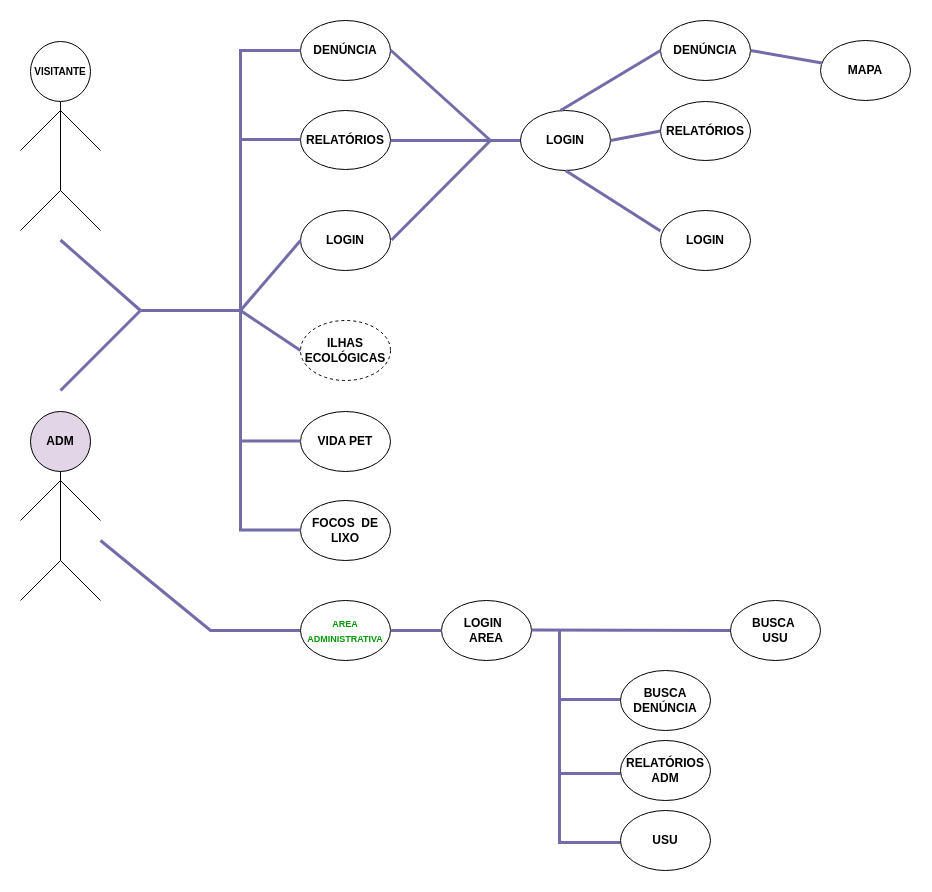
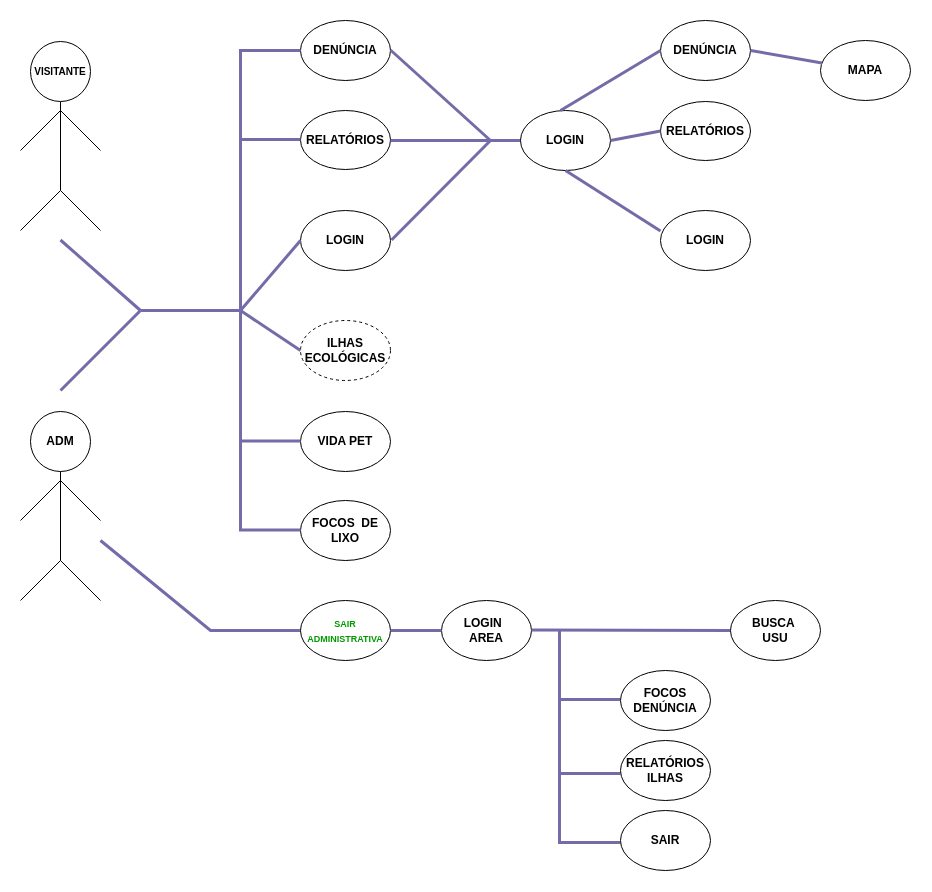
  <mxCell id="0" />
  <mxCell id="1" parent="0" />
  <mxCell id="2" value="&lt;font style=&quot;font-size: 10px;&quot;&gt;&lt;b&gt;VISITANTE&lt;/b&gt;&lt;/font&gt;" style="ellipse;whiteSpace=wrap;html=1;aspect=fixed;" vertex="1" parent="1"><mxGeometry x="30" y="41" width="60" height="60" as="geometry" /></mxCell>
  <mxCell id="3" value="" style="endArrow=none;html=1;rounded=0;exitX=0.5;exitY=1;exitDx=0;exitDy=0;" edge="1" parent="1" source="2"><mxGeometry width="50" height="50" relative="1" as="geometry"><mxPoint x="230" y="220" as="sourcePoint" /><mxPoint x="60" y="190" as="targetPoint" /></mxGeometry></mxCell>
  <mxCell id="4" value="" style="endArrow=none;html=1;rounded=0;" edge="1" parent="1"><mxGeometry width="50" height="50" relative="1" as="geometry"><mxPoint x="60" y="190" as="sourcePoint" /><mxPoint x="100" y="230" as="targetPoint" /><Array as="points"><mxPoint x="60" y="190" /></Array></mxGeometry></mxCell>
  <mxCell id="5" value="" style="endArrow=none;html=1;rounded=0;" edge="1" parent="1"><mxGeometry width="50" height="50" relative="1" as="geometry"><mxPoint x="20" y="230" as="sourcePoint" /><mxPoint x="60" y="190" as="targetPoint" /></mxGeometry></mxCell>
  <mxCell id="6" value="" style="endArrow=none;html=1;rounded=0;" edge="1" parent="1"><mxGeometry width="50" height="50" relative="1" as="geometry"><mxPoint x="60" y="110" as="sourcePoint" /><mxPoint x="100" y="150" as="targetPoint" /></mxGeometry></mxCell>
  <mxCell id="7" value="" style="endArrow=none;html=1;rounded=0;" edge="1" parent="1"><mxGeometry width="50" height="50" relative="1" as="geometry"><mxPoint x="20" y="150" as="sourcePoint" /><mxPoint x="60" y="110" as="targetPoint" /></mxGeometry></mxCell>
- <mxCell id="8" value="&lt;b&gt;ADM&lt;/b&gt;" style="ellipse;whiteSpace=wrap;html=1;aspect=fixed;align=center;fillColor=#e1d5e7;" vertex="1" parent="1"><mxGeometry x="30" y="411" width="60" height="60" as="geometry" /></mxCell>
+ <mxCell id="8" value="&lt;b&gt;ADM&lt;/b&gt;" style="ellipse;whiteSpace=wrap;html=1;aspect=fixed;align=center;" vertex="1" parent="1"><mxGeometry x="30" y="411" width="60" height="60" as="geometry" /></mxCell>
  <mxCell id="9" value="" style="endArrow=none;html=1;rounded=0;exitX=0.5;exitY=1;exitDx=0;exitDy=0;" edge="1" parent="1" source="8"><mxGeometry width="50" height="50" relative="1" as="geometry"><mxPoint x="230" y="590" as="sourcePoint" /><mxPoint x="60" y="560" as="targetPoint" /></mxGeometry></mxCell>
  <mxCell id="10" value="" style="endArrow=none;html=1;rounded=0;" edge="1" parent="1"><mxGeometry width="50" height="50" relative="1" as="geometry"><mxPoint x="60" y="560" as="sourcePoint" /><mxPoint x="100" y="600" as="targetPoint" /><Array as="points"><mxPoint x="60" y="560" /></Array></mxGeometry></mxCell>
  <mxCell id="11" value="" style="endArrow=none;html=1;rounded=0;" edge="1" parent="1"><mxGeometry width="50" height="50" relative="1" as="geometry"><mxPoint x="20" y="600" as="sourcePoint" /><mxPoint x="60" y="560" as="targetPoint" /></mxGeometry></mxCell>
  <mxCell id="12" value="" style="endArrow=none;html=1;rounded=0;" edge="1" parent="1"><mxGeometry width="50" height="50" relative="1" as="geometry"><mxPoint x="60" y="480" as="sourcePoint" /><mxPoint x="100" y="520" as="targetPoint" /></mxGeometry></mxCell>
  <mxCell id="13" value="" style="endArrow=none;html=1;rounded=0;" edge="1" parent="1"><mxGeometry width="50" height="50" relative="1" as="geometry"><mxPoint x="20" y="520" as="sourcePoint" /><mxPoint x="60" y="480" as="targetPoint" /></mxGeometry></mxCell>
  <mxCell id="14" value="&lt;b&gt;DENÚNCIA&lt;/b&gt;" style="ellipse;whiteSpace=wrap;html=1;perimeterSpacing=0;" vertex="1" parent="1"><mxGeometry x="300" y="20" width="90" height="60" as="geometry" /></mxCell>
  <mxCell id="15" value="&lt;b style=&quot;border-color: var(--border-color);&quot;&gt;RELATÓRIOS&lt;/b&gt;" style="ellipse;whiteSpace=wrap;html=1;" vertex="1" parent="1"><mxGeometry x="300" y="110" width="90" height="59" as="geometry" /></mxCell>
  <mxCell id="16" value="&lt;b&gt;VIDA PET&lt;/b&gt;" style="ellipse;whiteSpace=wrap;html=1;" vertex="1" parent="1"><mxGeometry x="300" y="411" width="90" height="60" as="geometry" /></mxCell>
  <mxCell id="17" value="&lt;b&gt;ILHAS&lt;br&gt;ECOLÓGICAS&lt;br&gt;&lt;/b&gt;" style="ellipse;whiteSpace=wrap;html=1;dashed=1;" vertex="1" parent="1"><mxGeometry x="300" y="320" width="90" height="60" as="geometry" /></mxCell>
  <mxCell id="18" value="&lt;b style=&quot;border-color: var(--border-color);&quot;&gt;LOGIN&lt;/b&gt;" style="ellipse;whiteSpace=wrap;html=1;" vertex="1" parent="1"><mxGeometry x="300" y="210" width="90" height="60" as="geometry" /></mxCell>
  <mxCell id="19" value="&lt;b&gt;FOCOS&amp;nbsp; DE LIXO&lt;/b&gt;" style="ellipse;whiteSpace=wrap;html=1;" vertex="1" parent="1"><mxGeometry x="300" y="500" width="90" height="60" as="geometry" /></mxCell>
  <mxCell id="20" value="" style="endArrow=none;html=1;rounded=0;strokeColor=#736CA8;fontColor=#1A1A1A;strokeWidth=3;" edge="1" parent="1"><mxGeometry width="50" height="50" relative="1" as="geometry"><mxPoint x="140" y="310" as="sourcePoint" /><mxPoint x="240" y="310" as="targetPoint" /><Array as="points"><mxPoint x="200" y="310" /></Array></mxGeometry></mxCell>
  <mxCell id="21" value="" style="endArrow=none;html=1;rounded=0;strokeColor=#736CA8;fontColor=#1A1A1A;strokeWidth=3;" edge="1" parent="1"><mxGeometry width="50" height="50" relative="1" as="geometry"><mxPoint x="60" y="239.5" as="sourcePoint" /><mxPoint x="140" y="310" as="targetPoint" /><Array as="points" /></mxGeometry></mxCell>
  <mxCell id="22" value="" style="endArrow=none;html=1;rounded=0;strokeColor=#736CA8;fontColor=#1A1A1A;strokeWidth=3;" edge="1" parent="1"><mxGeometry width="50" height="50" relative="1" as="geometry"><mxPoint x="140" y="310" as="sourcePoint" /><mxPoint x="60" y="390" as="targetPoint" /><Array as="points" /></mxGeometry></mxCell>
  <mxCell id="23" value="" style="endArrow=none;html=1;rounded=0;strokeColor=#736CA8;fontColor=#1A1A1A;strokeWidth=3;entryX=0;entryY=0.5;entryDx=0;entryDy=0;" edge="1" parent="1" target="18"><mxGeometry width="50" height="50" relative="1" as="geometry"><mxPoint x="240" y="310" as="sourcePoint" /><mxPoint x="360" y="310" as="targetPoint" /><Array as="points" /></mxGeometry></mxCell>
  <mxCell id="24" value="" style="endArrow=none;html=1;rounded=0;strokeColor=#736CA8;fontColor=#1A1A1A;strokeWidth=3;" edge="1" parent="1"><mxGeometry width="50" height="50" relative="1" as="geometry"><mxPoint x="240" y="310" as="sourcePoint" /><mxPoint x="300" y="139" as="targetPoint" /><Array as="points"><mxPoint x="240" y="139" /></Array></mxGeometry></mxCell>
  <mxCell id="25" value="" style="endArrow=none;html=1;rounded=0;strokeColor=#736CA8;fontColor=#1A1A1A;strokeWidth=3;entryX=0;entryY=0.5;entryDx=0;entryDy=0;" edge="1" parent="1" target="17"><mxGeometry width="50" height="50" relative="1" as="geometry"><mxPoint x="240" y="310" as="sourcePoint" /><mxPoint x="360" y="310" as="targetPoint" /><Array as="points" /></mxGeometry></mxCell>
  <mxCell id="26" value="" style="endArrow=none;html=1;rounded=0;strokeColor=#736CA8;fontColor=#1A1A1A;strokeWidth=3;" edge="1" parent="1"><mxGeometry width="50" height="50" relative="1" as="geometry"><mxPoint x="240" y="310" as="sourcePoint" /><mxPoint x="300" y="440.5" as="targetPoint" /><Array as="points"><mxPoint x="240" y="440.5" /></Array></mxGeometry></mxCell>
  <mxCell id="27" value="" style="endArrow=none;html=1;rounded=0;strokeColor=#736CA8;fontColor=#1A1A1A;strokeWidth=3;" edge="1" parent="1"><mxGeometry width="50" height="50" relative="1" as="geometry"><mxPoint x="240" y="440" as="sourcePoint" /><mxPoint x="300" y="529.5" as="targetPoint" /><Array as="points"><mxPoint x="240" y="529.5" /></Array></mxGeometry></mxCell>
  <mxCell id="28" value="" style="endArrow=none;html=1;rounded=0;strokeColor=#736CA8;fontColor=#1A1A1A;strokeWidth=3;entryX=0;entryY=0.5;entryDx=0;entryDy=0;" edge="1" parent="1" target="14"><mxGeometry width="50" height="50" relative="1" as="geometry"><mxPoint x="240" y="140" as="sourcePoint" /><mxPoint x="290" y="50" as="targetPoint" /><Array as="points"><mxPoint x="240" y="50" /></Array></mxGeometry></mxCell>
  <mxCell id="29" value="" style="endArrow=none;html=1;rounded=0;strokeColor=#736CA8;fontColor=#1A1A1A;strokeWidth=3;" edge="1" parent="1"><mxGeometry width="50" height="50" relative="1" as="geometry"><mxPoint x="390" y="49.5" as="sourcePoint" /><mxPoint x="490" y="140" as="targetPoint" /><Array as="points" /></mxGeometry></mxCell>
  <mxCell id="30" value="" style="endArrow=none;html=1;rounded=0;strokeColor=#736CA8;fontColor=#1A1A1A;strokeWidth=3;" edge="1" parent="1"><mxGeometry width="50" height="50" relative="1" as="geometry"><mxPoint x="390" y="140" as="sourcePoint" /><mxPoint x="490" y="140" as="targetPoint" /><Array as="points"><mxPoint x="450" y="140" /></Array></mxGeometry></mxCell>
  <mxCell id="31" value="" style="endArrow=none;html=1;rounded=0;strokeColor=#736CA8;fontColor=#1A1A1A;strokeWidth=3;" edge="1" parent="1"><mxGeometry width="50" height="50" relative="1" as="geometry"><mxPoint x="391" y="239.5" as="sourcePoint" /><mxPoint x="490" y="140" as="targetPoint" /><Array as="points" /></mxGeometry></mxCell>
  <mxCell id="32" value="" style="endArrow=none;html=1;rounded=0;strokeColor=#736CA8;fontColor=#1A1A1A;strokeWidth=3;" edge="1" parent="1"><mxGeometry width="50" height="50" relative="1" as="geometry"><mxPoint x="423" y="140" as="sourcePoint" /><mxPoint x="523" y="140" as="targetPoint" /><Array as="points"><mxPoint x="483" y="140" /></Array></mxGeometry></mxCell>
  <mxCell id="33" value="&lt;b style=&quot;border-color: var(--border-color);&quot;&gt;LOGIN&lt;/b&gt;" style="ellipse;whiteSpace=wrap;html=1;" vertex="1" parent="1"><mxGeometry x="520" y="110" width="90" height="60" as="geometry" /></mxCell>
  <mxCell id="34" value="&lt;b&gt;DENÚNCIA&lt;/b&gt;" style="ellipse;whiteSpace=wrap;html=1;perimeterSpacing=0;" vertex="1" parent="1"><mxGeometry x="660" y="20" width="90" height="60" as="geometry" /></mxCell>
  <mxCell id="35" value="&lt;b style=&quot;border-color: var(--border-color);&quot;&gt;RELATÓRIOS&lt;/b&gt;" style="ellipse;whiteSpace=wrap;html=1;" vertex="1" parent="1"><mxGeometry x="660" y="101" width="90" height="59" as="geometry" /></mxCell>
  <mxCell id="36" value="&lt;b style=&quot;border-color: var(--border-color);&quot;&gt;LOGIN&lt;/b&gt;" style="ellipse;whiteSpace=wrap;html=1;" vertex="1" parent="1"><mxGeometry x="660" y="210" width="90" height="60" as="geometry" /></mxCell>
  <mxCell id="37" value="" style="endArrow=none;html=1;rounded=0;strokeColor=#736CA8;fontColor=#1A1A1A;strokeWidth=3;exitX=0.5;exitY=1;exitDx=0;exitDy=0;" edge="1" parent="1" source="33"><mxGeometry width="50" height="50" relative="1" as="geometry"><mxPoint x="570" y="180" as="sourcePoint" /><mxPoint x="660" y="230.5" as="targetPoint" /><Array as="points" /></mxGeometry></mxCell>
  <mxCell id="38" value="" style="endArrow=none;html=1;rounded=0;strokeColor=#736CA8;fontColor=#1A1A1A;strokeWidth=3;exitX=0;exitY=0.5;exitDx=0;exitDy=0;" edge="1" parent="1" source="34"><mxGeometry width="50" height="50" relative="1" as="geometry"><mxPoint x="630" y="49.5" as="sourcePoint" /><mxPoint x="560" y="110" as="targetPoint" /><Array as="points" /></mxGeometry></mxCell>
  <mxCell id="39" value="" style="endArrow=none;html=1;rounded=0;strokeColor=#736CA8;fontColor=#1A1A1A;strokeWidth=3;exitX=1;exitY=0.5;exitDx=0;exitDy=0;entryX=0;entryY=0.5;entryDx=0;entryDy=0;" edge="1" parent="1" source="33" target="35"><mxGeometry width="50" height="50" relative="1" as="geometry"><mxPoint x="585" y="190" as="sourcePoint" /><mxPoint x="680" y="250.5" as="targetPoint" /><Array as="points" /></mxGeometry></mxCell>
  <mxCell id="40" value="&lt;b&gt;MAPA&lt;/b&gt;" style="ellipse;whiteSpace=wrap;html=1;perimeterSpacing=0;" vertex="1" parent="1"><mxGeometry x="820" y="40" width="90" height="60" as="geometry" /></mxCell>
  <mxCell id="41" value="" style="endArrow=none;html=1;rounded=0;strokeColor=#736CA8;fontColor=#1A1A1A;strokeWidth=3;exitX=1;exitY=0.5;exitDx=0;exitDy=0;" edge="1" parent="1" target="40"><mxGeometry width="50" height="50" relative="1" as="geometry"><mxPoint x="750" y="50" as="sourcePoint" /><mxPoint x="800" y="41" as="targetPoint" /><Array as="points" /></mxGeometry></mxCell>
  <mxCell id="42" value="" style="endArrow=none;html=1;rounded=0;strokeColor=#736CA8;fontColor=#1A1A1A;strokeWidth=3;" edge="1" parent="1"><mxGeometry width="50" height="50" relative="1" as="geometry"><mxPoint x="100" y="540" as="sourcePoint" /><mxPoint x="300" y="630" as="targetPoint" /><Array as="points"><mxPoint x="210" y="630" /></Array></mxGeometry></mxCell>
- <mxCell id="43" value="&lt;b style=&quot;font-size: 9px;&quot;&gt;&lt;font style=&quot;font-size: 9px;&quot;&gt;&lt;font color=&quot;#009900&quot;&gt;AREA&lt;br&gt;ADMINISTRATIVA&lt;/font&gt;&lt;br&gt;&lt;/font&gt;&lt;/b&gt;" style="ellipse;whiteSpace=wrap;html=1;" vertex="1" parent="1"><mxGeometry x="300" y="600" width="90" height="60" as="geometry" /></mxCell>
+ <mxCell id="43" value="&lt;b style=&quot;font-size: 9px;&quot;&gt;&lt;font style=&quot;font-size: 9px;&quot;&gt;&lt;font color=&quot;#009900&quot;&gt;SAIR&lt;br&gt;ADMINISTRATIVA&lt;/font&gt;&lt;br&gt;&lt;/font&gt;&lt;/b&gt;" style="ellipse;whiteSpace=wrap;html=1;" vertex="1" parent="1"><mxGeometry x="300" y="600" width="90" height="60" as="geometry" /></mxCell>
  <mxCell id="44" value="&lt;b&gt;LOGIN&amp;nbsp;&amp;nbsp;&lt;br&gt;AREA&lt;br&gt;&lt;/b&gt;" style="ellipse;whiteSpace=wrap;html=1;" vertex="1" parent="1"><mxGeometry x="441" y="600" width="90" height="60" as="geometry" /></mxCell>
  <mxCell id="45" value="" style="endArrow=none;html=1;rounded=0;strokeColor=#736CA8;fontColor=#1A1A1A;strokeWidth=3;entryX=0;entryY=0.5;entryDx=0;entryDy=0;" edge="1" parent="1" target="44"><mxGeometry width="50" height="50" relative="1" as="geometry"><mxPoint x="390" y="630" as="sourcePoint" /><mxPoint x="450" y="670" as="targetPoint" /><Array as="points" /></mxGeometry></mxCell>
  <mxCell id="46" value="" style="endArrow=none;html=1;rounded=0;strokeColor=#736CA8;fontColor=#1A1A1A;strokeWidth=3;entryX=0;entryY=0.5;entryDx=0;entryDy=0;" edge="1" parent="1" target="48"><mxGeometry width="50" height="50" relative="1" as="geometry"><mxPoint x="531" y="629.5" as="sourcePoint" /><mxPoint x="600" y="630" as="targetPoint" /><Array as="points" /></mxGeometry></mxCell>
  <mxCell id="47" value="" style="endArrow=none;html=1;rounded=0;strokeColor=#736CA8;fontColor=#1A1A1A;strokeWidth=3;" edge="1" parent="1"><mxGeometry width="50" height="50" relative="1" as="geometry"><mxPoint x="559" y="630" as="sourcePoint" /><mxPoint x="620" y="699" as="targetPoint" /><Array as="points"><mxPoint x="559" y="699" /></Array></mxGeometry></mxCell>
  <mxCell id="48" value="&lt;b&gt;BUSCA&amp;nbsp;&lt;br&gt;USU&lt;br&gt;&lt;/b&gt;" style="ellipse;whiteSpace=wrap;html=1;" vertex="1" parent="1"><mxGeometry x="730" y="600" width="90" height="60" as="geometry" /></mxCell>
  <mxCell id="49" value="" style="endArrow=none;html=1;rounded=0;strokeColor=#736CA8;fontColor=#1A1A1A;strokeWidth=3;" edge="1" parent="1"><mxGeometry width="50" height="50" relative="1" as="geometry"><mxPoint x="559" y="700" as="sourcePoint" /><mxPoint x="620" y="773" as="targetPoint" /><Array as="points"><mxPoint x="559" y="773" /></Array></mxGeometry></mxCell>
  <mxCell id="50" value="" style="endArrow=none;html=1;rounded=0;strokeColor=#736CA8;fontColor=#1A1A1A;strokeWidth=3;" edge="1" parent="1"><mxGeometry width="50" height="50" relative="1" as="geometry"><mxPoint x="559" y="772" as="sourcePoint" /><mxPoint x="620" y="842" as="targetPoint" /><Array as="points"><mxPoint x="559" y="842" /></Array></mxGeometry></mxCell>
- <mxCell id="51" value="&lt;b&gt;BUSCA&lt;br&gt;DENÚNCIA&lt;br&gt;&lt;/b&gt;" style="ellipse;whiteSpace=wrap;html=1;" vertex="1" parent="1"><mxGeometry x="620" y="670" width="90" height="60" as="geometry" /></mxCell>
- <mxCell id="52" value="&lt;b&gt;RELATÓRIOS&lt;br&gt;ADM&lt;br&gt;&lt;/b&gt;" style="ellipse;whiteSpace=wrap;html=1;" vertex="1" parent="1"><mxGeometry x="620" y="740" width="90" height="60" as="geometry" /></mxCell>
- <mxCell id="53" value="&lt;b&gt;USU&lt;br&gt;&lt;/b&gt;" style="ellipse;whiteSpace=wrap;html=1;" vertex="1" parent="1"><mxGeometry x="620" y="810" width="90" height="60" as="geometry" /></mxCell>
+ <mxCell id="51" value="&lt;b&gt;FOCOS&lt;br&gt;DENÚNCIA&lt;br&gt;&lt;/b&gt;" style="ellipse;whiteSpace=wrap;html=1;" vertex="1" parent="1"><mxGeometry x="620" y="670" width="90" height="60" as="geometry" /></mxCell>
+ <mxCell id="52" value="&lt;b&gt;RELATÓRIOS&lt;br&gt;ILHAS&lt;br&gt;&lt;/b&gt;" style="ellipse;whiteSpace=wrap;html=1;" vertex="1" parent="1"><mxGeometry x="620" y="740" width="90" height="60" as="geometry" /></mxCell>
+ <mxCell id="53" value="&lt;b&gt;SAIR&lt;br&gt;&lt;/b&gt;" style="ellipse;whiteSpace=wrap;html=1;" vertex="1" parent="1"><mxGeometry x="620" y="810" width="90" height="60" as="geometry" /></mxCell>
